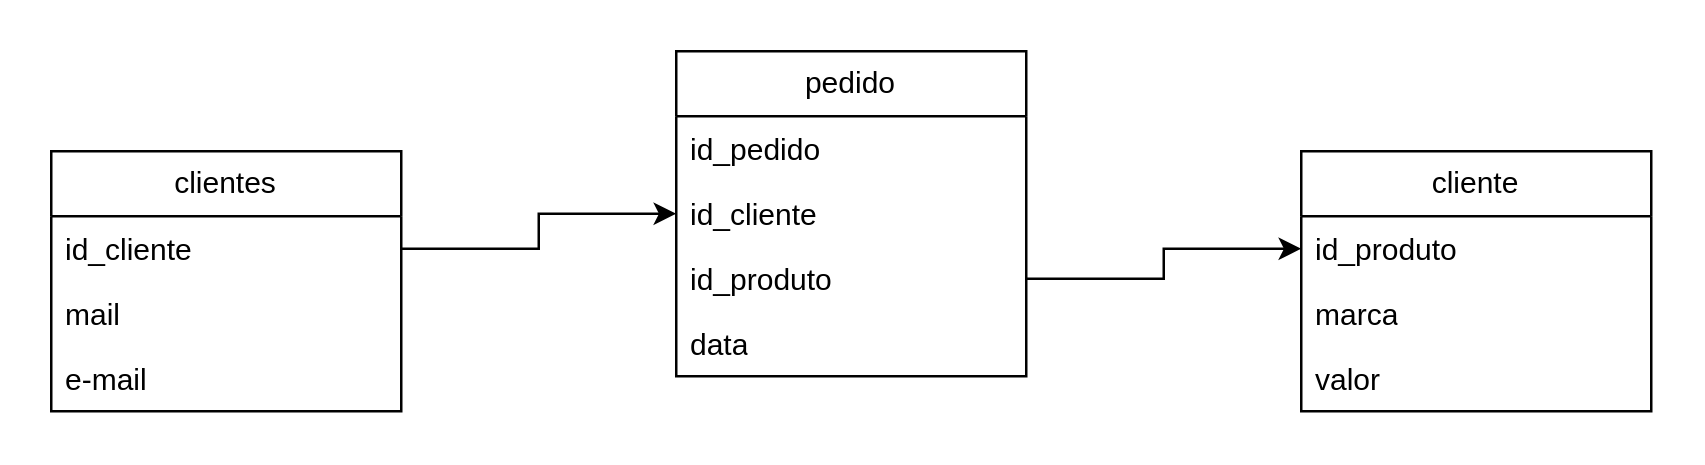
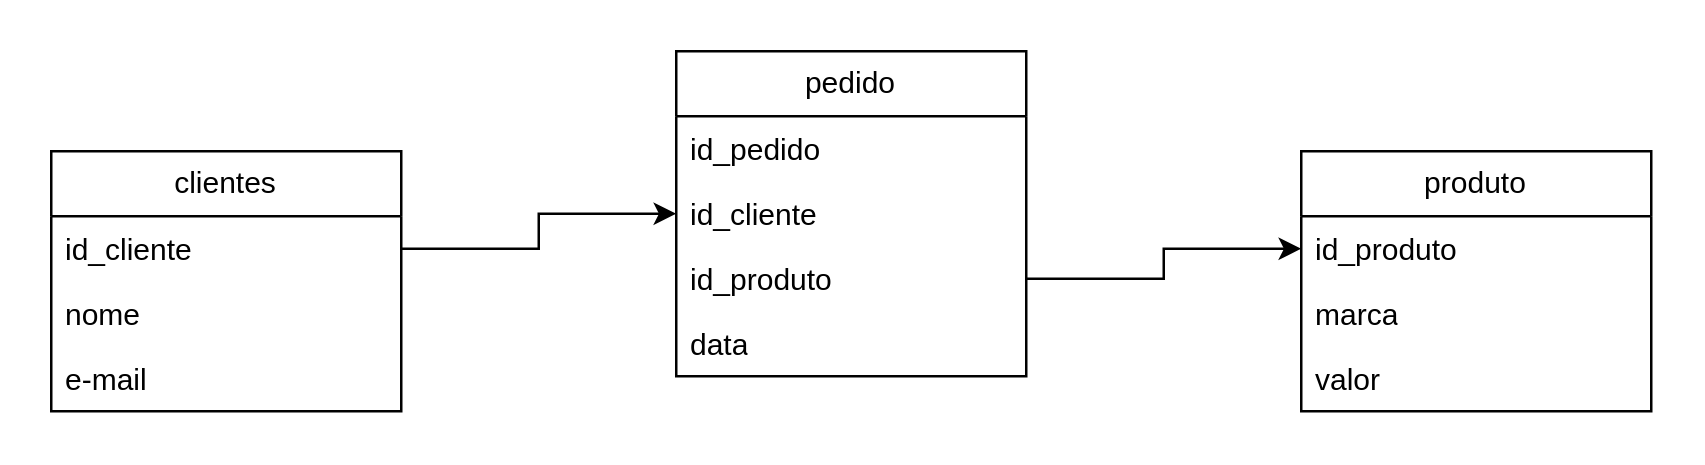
  <mxCell id="0" />
  <mxCell id="1" parent="0" />
  <mxCell id="2" value="clientes" style="swimlane;fontStyle=0;childLayout=stackLayout;horizontal=1;startSize=26;fillColor=none;horizontalStack=0;resizeParent=1;resizeParentMax=0;resizeLast=0;collapsible=1;marginBottom=0;whiteSpace=wrap;html=1;" vertex="1" parent="1"><mxGeometry x="20" y="60" width="140" height="104" as="geometry" /></mxCell>
  <mxCell id="3" value="id_cliente" style="text;strokeColor=none;fillColor=none;align=left;verticalAlign=top;spacingLeft=4;spacingRight=4;overflow=hidden;rotatable=0;points=[[0,0.5],[1,0.5]];portConstraint=eastwest;whiteSpace=wrap;html=1;" vertex="1" parent="2"><mxGeometry y="26" width="140" height="26" as="geometry" /></mxCell>
- <mxCell id="4" value="mail" style="text;strokeColor=none;fillColor=none;align=left;verticalAlign=top;spacingLeft=4;spacingRight=4;overflow=hidden;rotatable=0;points=[[0,0.5],[1,0.5]];portConstraint=eastwest;whiteSpace=wrap;html=1;" vertex="1" parent="2"><mxGeometry y="52" width="140" height="26" as="geometry" /></mxCell>
+ <mxCell id="4" value="nome" style="text;strokeColor=none;fillColor=none;align=left;verticalAlign=top;spacingLeft=4;spacingRight=4;overflow=hidden;rotatable=0;points=[[0,0.5],[1,0.5]];portConstraint=eastwest;whiteSpace=wrap;html=1;" vertex="1" parent="2"><mxGeometry y="52" width="140" height="26" as="geometry" /></mxCell>
  <mxCell id="5" value="e-mail" style="text;strokeColor=none;fillColor=none;align=left;verticalAlign=top;spacingLeft=4;spacingRight=4;overflow=hidden;rotatable=0;points=[[0,0.5],[1,0.5]];portConstraint=eastwest;whiteSpace=wrap;html=1;" vertex="1" parent="2"><mxGeometry y="78" width="140" height="26" as="geometry" /></mxCell>
  <mxCell id="6" value="pedido" style="swimlane;fontStyle=0;childLayout=stackLayout;horizontal=1;startSize=26;fillColor=none;horizontalStack=0;resizeParent=1;resizeParentMax=0;resizeLast=0;collapsible=1;marginBottom=0;whiteSpace=wrap;html=1;" vertex="1" parent="1"><mxGeometry x="270" y="20" width="140" height="130" as="geometry" /></mxCell>
  <mxCell id="7" value="id_pedido" style="text;strokeColor=none;fillColor=none;align=left;verticalAlign=top;spacingLeft=4;spacingRight=4;overflow=hidden;rotatable=0;points=[[0,0.5],[1,0.5]];portConstraint=eastwest;whiteSpace=wrap;html=1;" vertex="1" parent="6"><mxGeometry y="26" width="140" height="26" as="geometry" /></mxCell>
  <mxCell id="8" value="id_cliente" style="text;strokeColor=none;fillColor=none;align=left;verticalAlign=top;spacingLeft=4;spacingRight=4;overflow=hidden;rotatable=0;points=[[0,0.5],[1,0.5]];portConstraint=eastwest;whiteSpace=wrap;html=1;" vertex="1" parent="6"><mxGeometry y="52" width="140" height="26" as="geometry" /></mxCell>
  <mxCell id="9" value="id_produto" style="text;strokeColor=none;fillColor=none;align=left;verticalAlign=top;spacingLeft=4;spacingRight=4;overflow=hidden;rotatable=0;points=[[0,0.5],[1,0.5]];portConstraint=eastwest;whiteSpace=wrap;html=1;" vertex="1" parent="6"><mxGeometry y="78" width="140" height="26" as="geometry" /></mxCell>
  <mxCell id="10" value="data" style="text;strokeColor=none;fillColor=none;align=left;verticalAlign=top;spacingLeft=4;spacingRight=4;overflow=hidden;rotatable=0;points=[[0,0.5],[1,0.5]];portConstraint=eastwest;whiteSpace=wrap;html=1;" vertex="1" parent="6"><mxGeometry y="104" width="140" height="26" as="geometry" /></mxCell>
- <mxCell id="11" value="cliente" style="swimlane;fontStyle=0;childLayout=stackLayout;horizontal=1;startSize=26;fillColor=none;horizontalStack=0;resizeParent=1;resizeParentMax=0;resizeLast=0;collapsible=1;marginBottom=0;whiteSpace=wrap;html=1;" vertex="1" parent="1"><mxGeometry x="520" y="60" width="140" height="104" as="geometry" /></mxCell>
+ <mxCell id="11" value="produto" style="swimlane;fontStyle=0;childLayout=stackLayout;horizontal=1;startSize=26;fillColor=none;horizontalStack=0;resizeParent=1;resizeParentMax=0;resizeLast=0;collapsible=1;marginBottom=0;whiteSpace=wrap;html=1;" vertex="1" parent="1"><mxGeometry x="520" y="60" width="140" height="104" as="geometry" /></mxCell>
  <mxCell id="12" value="id_produto" style="text;strokeColor=none;fillColor=none;align=left;verticalAlign=top;spacingLeft=4;spacingRight=4;overflow=hidden;rotatable=0;points=[[0,0.5],[1,0.5]];portConstraint=eastwest;whiteSpace=wrap;html=1;" vertex="1" parent="11"><mxGeometry y="26" width="140" height="26" as="geometry" /></mxCell>
  <mxCell id="13" value="marca" style="text;strokeColor=none;fillColor=none;align=left;verticalAlign=top;spacingLeft=4;spacingRight=4;overflow=hidden;rotatable=0;points=[[0,0.5],[1,0.5]];portConstraint=eastwest;whiteSpace=wrap;html=1;" vertex="1" parent="11"><mxGeometry y="52" width="140" height="26" as="geometry" /></mxCell>
  <mxCell id="14" value="valor" style="text;strokeColor=none;fillColor=none;align=left;verticalAlign=top;spacingLeft=4;spacingRight=4;overflow=hidden;rotatable=0;points=[[0,0.5],[1,0.5]];portConstraint=eastwest;whiteSpace=wrap;html=1;" vertex="1" parent="11"><mxGeometry y="78" width="140" height="26" as="geometry" /></mxCell>
  <mxCell id="15" value="" style="edgeStyle=orthogonalEdgeStyle;rounded=0;orthogonalLoop=1;jettySize=auto;html=1;entryX=0;entryY=0.5;entryDx=0;entryDy=0;" edge="1" parent="1" source="3" target="8"><mxGeometry relative="1" as="geometry" /></mxCell>
  <mxCell id="16" value="" style="edgeStyle=orthogonalEdgeStyle;rounded=0;orthogonalLoop=1;jettySize=auto;html=1;entryX=0;entryY=0.5;entryDx=0;entryDy=0;" edge="1" parent="1" source="9" target="12"><mxGeometry relative="1" as="geometry" /></mxCell>
